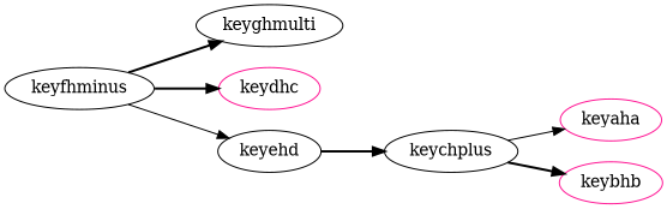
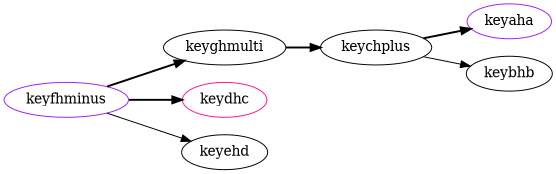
  digraph {
    rankdir=LR
    node [color=black]
    edge [style=bold]
    keyghmulti
    keychplus
-   keyaha [color=deeppink]
-   keybhb [color=deeppink]
-   keyfhminus
+   keyaha [color=purple]
+   keybhb
+   keyfhminus [color=purple]
    keydhc [color=deeppink]
    keyehd
-   keyehd -> keychplus
-   keychplus -> keyaha [style=solid]
-   keychplus -> keybhb
+   keyghmulti -> keychplus
+   keychplus -> keyaha
+   keychplus -> keybhb [style=solid]
    keyfhminus -> keyghmulti
    keyfhminus -> keydhc
    keyfhminus -> keyehd [style=solid]
  }
